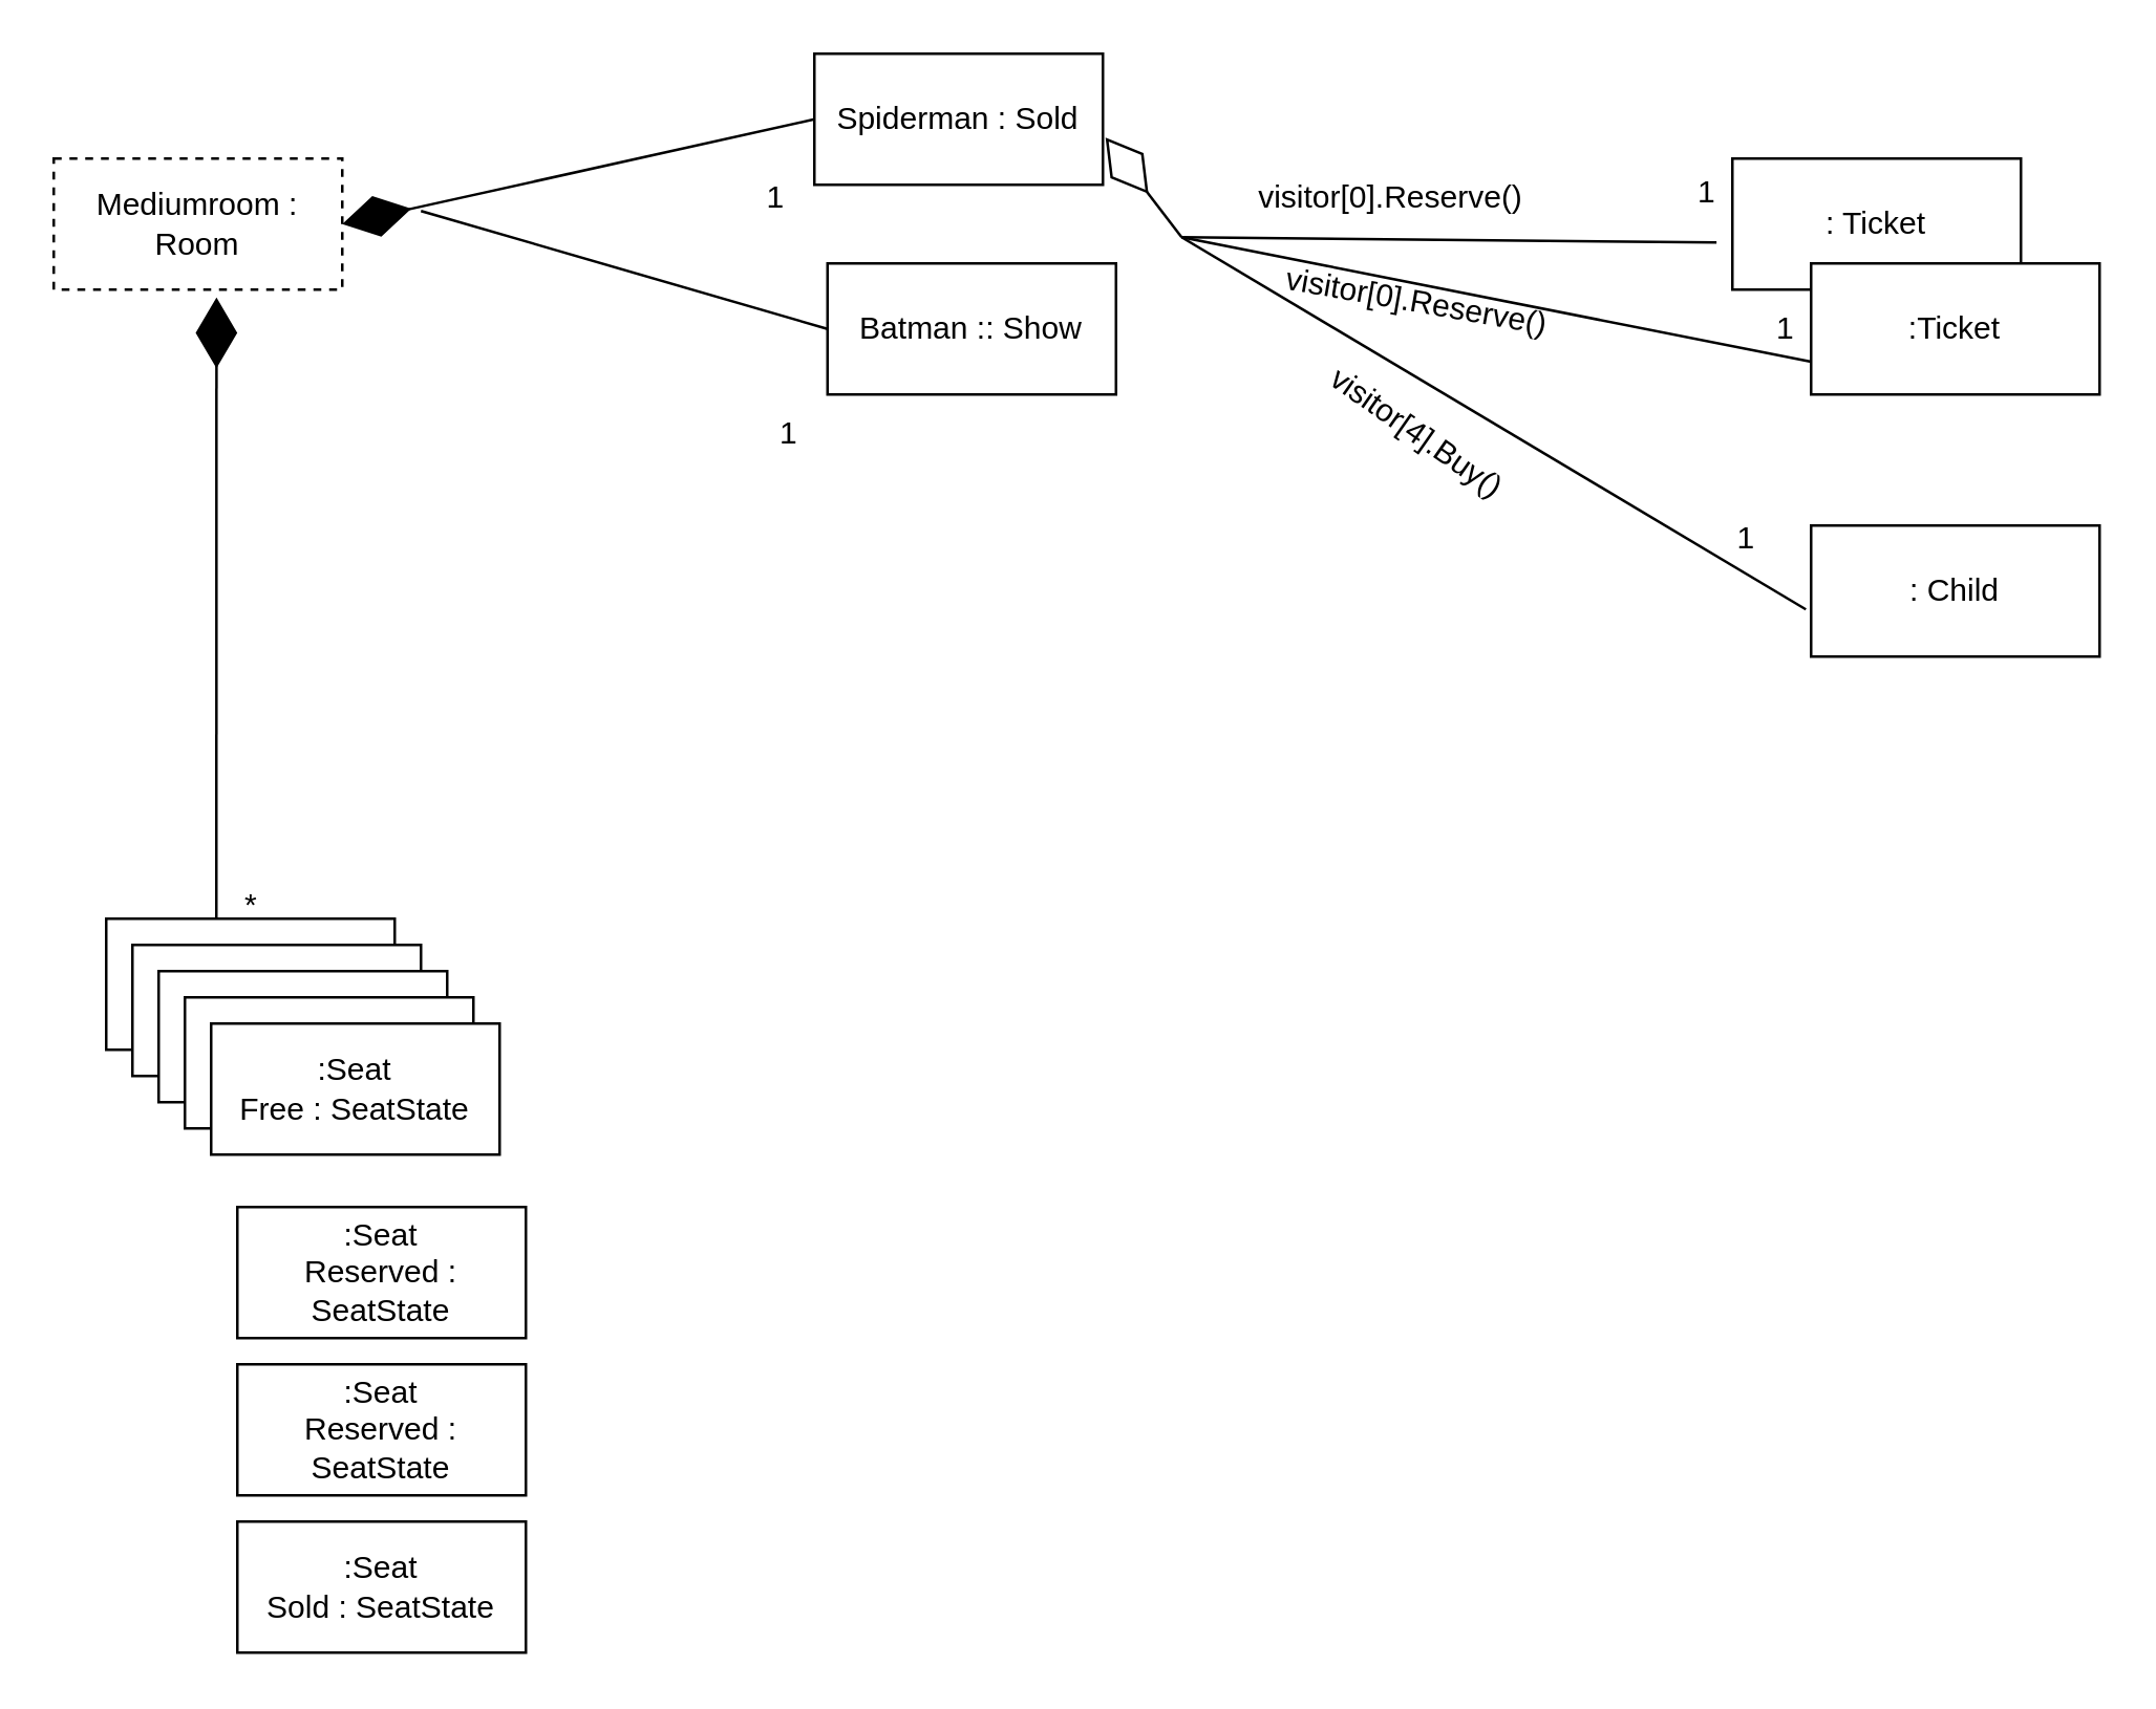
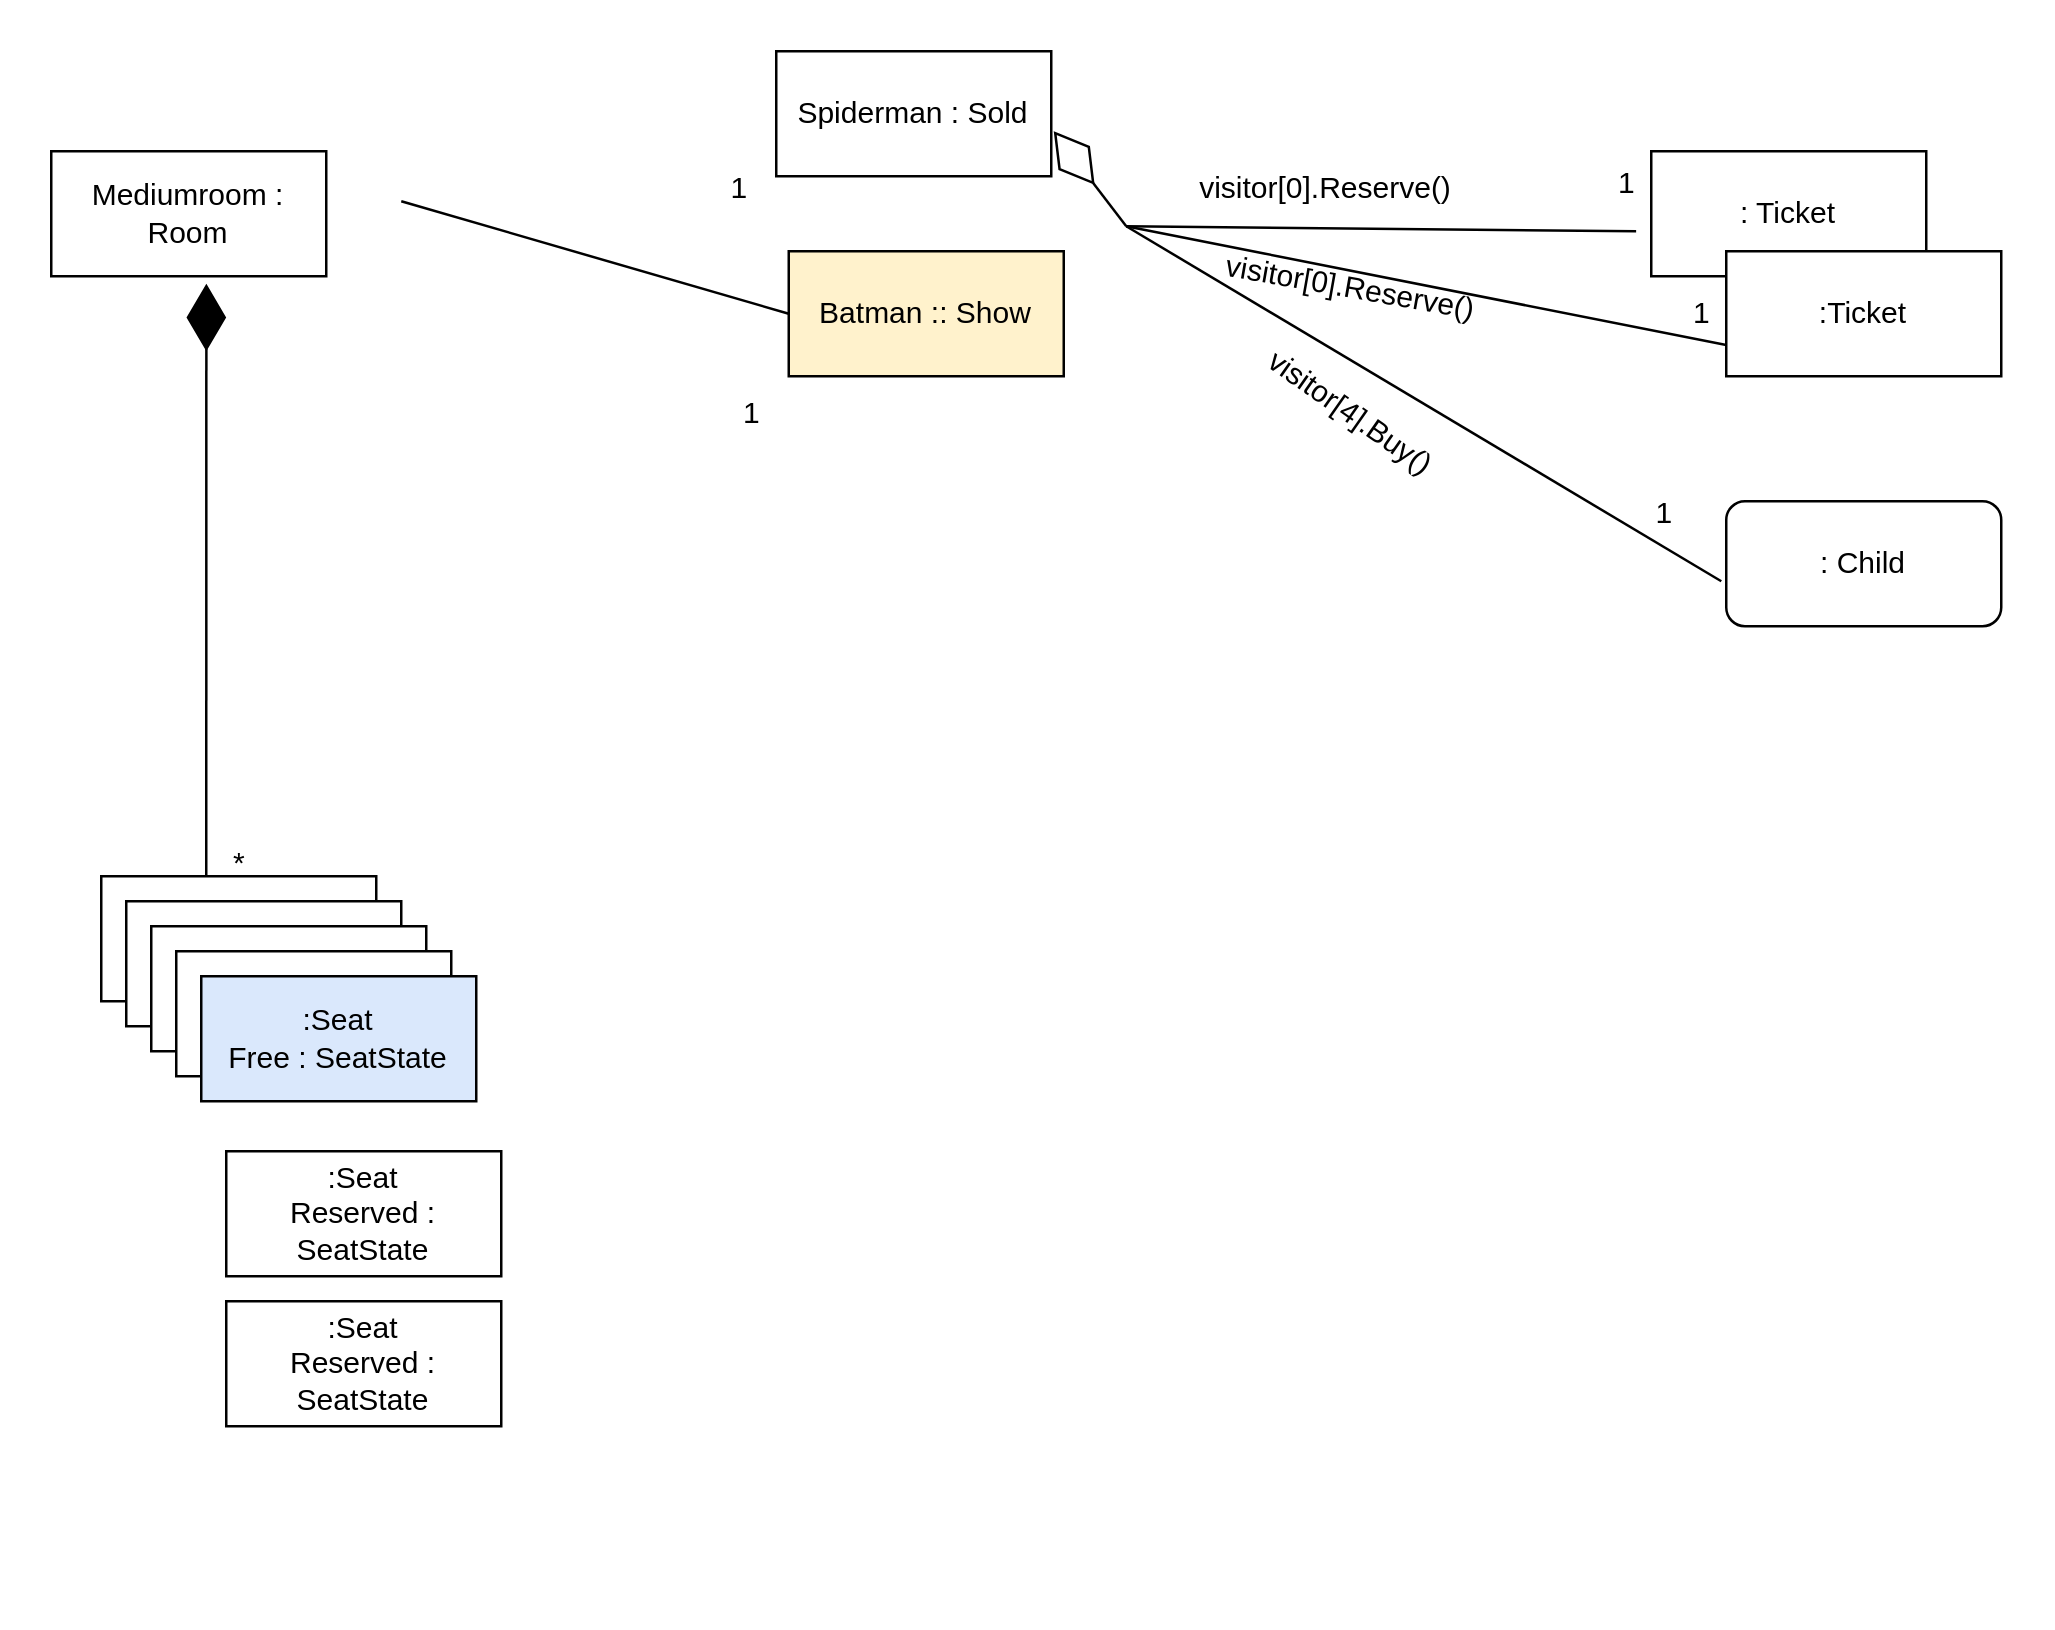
  <mxCell id="0" />
  <mxCell id="1" parent="0" />
- <mxCell id="2" value="Mediumroom : Room" style="html=1;whiteSpace=wrap;dashed=1;" vertex="1" parent="1"><mxGeometry x="20" y="60" width="110" height="50" as="geometry" /></mxCell>
- <mxCell id="3" value="" style="endArrow=diamondThin;endFill=1;endSize=24;html=1;rounded=0;entryX=1;entryY=0.5;entryDx=0;entryDy=0;exitX=0;exitY=0.5;exitDx=0;exitDy=0;" edge="1" parent="1" source="4" target="2"><mxGeometry width="160" relative="1" as="geometry"><mxPoint x="420" y="390" as="sourcePoint" /><mxPoint x="580" y="390" as="targetPoint" /></mxGeometry></mxCell>
+ <mxCell id="2" value="Mediumroom : Room" style="html=1;whiteSpace=wrap;" vertex="1" parent="1"><mxGeometry x="20" y="60" width="110" height="50" as="geometry" /></mxCell>
  <mxCell id="4" value="Spiderman : Sold" style="html=1;whiteSpace=wrap;" vertex="1" parent="1"><mxGeometry x="310" y="20" width="110" height="50" as="geometry" /></mxCell>
- <mxCell id="5" value="Batman :: Show" style="html=1;whiteSpace=wrap;" vertex="1" parent="1"><mxGeometry x="315" y="100" width="110" height="50" as="geometry" /></mxCell>
+ <mxCell id="5" value="Batman :: Show" style="html=1;whiteSpace=wrap;fillColor=#fff2cc;" vertex="1" parent="1"><mxGeometry x="315" y="100" width="110" height="50" as="geometry" /></mxCell>
  <mxCell id="6" value="" style="endArrow=none;html=1;rounded=0;entryX=0;entryY=0.5;entryDx=0;entryDy=0;" edge="1" parent="1" target="5"><mxGeometry width="50" height="50" relative="1" as="geometry"><mxPoint x="160" y="80" as="sourcePoint" /><mxPoint x="520" y="370" as="targetPoint" /><Array as="points" /></mxGeometry></mxCell>
  <mxCell id="7" value="1" style="text;html=1;align=center;verticalAlign=middle;resizable=0;points=[];autosize=1;strokeColor=none;fillColor=none;" vertex="1" parent="1"><mxGeometry x="285" y="150" width="30" height="30" as="geometry" /></mxCell>
  <mxCell id="8" value="1" style="text;html=1;align=center;verticalAlign=middle;resizable=0;points=[];autosize=1;strokeColor=none;fillColor=none;" vertex="1" parent="1"><mxGeometry x="280" y="60" width="30" height="30" as="geometry" /></mxCell>
  <mxCell id="9" value=": Ticket" style="html=1;whiteSpace=wrap;" vertex="1" parent="1"><mxGeometry x="660" y="60" width="110" height="50" as="geometry" /></mxCell>
  <mxCell id="10" value=":Ticket" style="html=1;whiteSpace=wrap;" vertex="1" parent="1"><mxGeometry x="690" y="100" width="110" height="50" as="geometry" /></mxCell>
- <mxCell id="11" value=": Child" style="html=1;whiteSpace=wrap;" vertex="1" parent="1"><mxGeometry x="690" y="200" width="110" height="50" as="geometry" /></mxCell>
+ <mxCell id="11" value=": Child" style="html=1;whiteSpace=wrap;rounded=1;" vertex="1" parent="1"><mxGeometry x="690" y="200" width="110" height="50" as="geometry" /></mxCell>
  <mxCell id="12" value="" style="endArrow=none;html=1;rounded=0;entryX=0;entryY=0.75;entryDx=0;entryDy=0;" edge="1" parent="1" target="10"><mxGeometry width="50" height="50" relative="1" as="geometry"><mxPoint x="450" y="90" as="sourcePoint" /><mxPoint x="510" y="220" as="targetPoint" /></mxGeometry></mxCell>
  <mxCell id="13" value="" style="endArrow=none;html=1;rounded=0;entryX=-0.018;entryY=0.64;entryDx=0;entryDy=0;entryPerimeter=0;" edge="1" parent="1" target="11"><mxGeometry width="50" height="50" relative="1" as="geometry"><mxPoint x="450" y="90" as="sourcePoint" /><mxPoint x="610" y="170" as="targetPoint" /></mxGeometry></mxCell>
  <mxCell id="14" value="visitor[0].Reserve()" style="text;html=1;strokeColor=none;fillColor=none;align=center;verticalAlign=middle;whiteSpace=wrap;rounded=0;" vertex="1" parent="1"><mxGeometry x="500" y="60" width="60" height="30" as="geometry" /></mxCell>
  <mxCell id="15" value="visitor[0].Reserve()" style="text;html=1;strokeColor=none;fillColor=none;align=center;verticalAlign=middle;whiteSpace=wrap;rounded=0;rotation=10;" vertex="1" parent="1"><mxGeometry x="510" y="100" width="60" height="30" as="geometry" /></mxCell>
  <mxCell id="16" value="1" style="text;html=1;align=center;verticalAlign=middle;resizable=0;points=[];autosize=1;strokeColor=none;fillColor=none;" vertex="1" parent="1"><mxGeometry x="635" y="58" width="30" height="30" as="geometry" /></mxCell>
  <mxCell id="17" value="1" style="text;html=1;align=center;verticalAlign=middle;resizable=0;points=[];autosize=1;strokeColor=none;fillColor=none;" vertex="1" parent="1"><mxGeometry x="665" y="110" width="30" height="30" as="geometry" /></mxCell>
  <mxCell id="18" value="visitor[4].Buy()" style="text;html=1;strokeColor=none;fillColor=none;align=center;verticalAlign=middle;whiteSpace=wrap;rounded=0;rotation=35;" vertex="1" parent="1"><mxGeometry x="510" y="150" width="60" height="30" as="geometry" /></mxCell>
  <mxCell id="19" value="" style="endArrow=none;html=1;rounded=0;entryX=-0.055;entryY=0.64;entryDx=0;entryDy=0;entryPerimeter=0;" edge="1" parent="1" target="9"><mxGeometry width="50" height="50" relative="1" as="geometry"><mxPoint x="450" y="90" as="sourcePoint" /><mxPoint x="510" y="220" as="targetPoint" /></mxGeometry></mxCell>
  <mxCell id="20" value="" style="endArrow=diamondThin;endFill=0;endSize=24;html=1;rounded=0;entryX=1.009;entryY=0.64;entryDx=0;entryDy=0;entryPerimeter=0;" edge="1" parent="1" target="4"><mxGeometry width="160" relative="1" as="geometry"><mxPoint x="450" y="90" as="sourcePoint" /><mxPoint x="570" y="250" as="targetPoint" /></mxGeometry></mxCell>
  <mxCell id="21" value="1" style="text;html=1;align=center;verticalAlign=middle;resizable=0;points=[];autosize=1;strokeColor=none;fillColor=none;" vertex="1" parent="1"><mxGeometry x="650" y="190" width="30" height="30" as="geometry" /></mxCell>
  <mxCell id="22" value="" style="endArrow=diamondThin;endFill=1;endSize=24;html=1;rounded=0;entryX=0.564;entryY=1.06;entryDx=0;entryDy=0;entryPerimeter=0;" edge="1" parent="1" target="2"><mxGeometry width="160" relative="1" as="geometry"><mxPoint x="82" y="350" as="sourcePoint" /><mxPoint x="570" y="250" as="targetPoint" /></mxGeometry></mxCell>
  <mxCell id="23" value=":Seat" style="html=1;whiteSpace=wrap;" vertex="1" parent="1"><mxGeometry x="40" y="350" width="110" height="50" as="geometry" /></mxCell>
  <mxCell id="24" value=":Seat" style="html=1;whiteSpace=wrap;" vertex="1" parent="1"><mxGeometry x="50" y="360" width="110" height="50" as="geometry" /></mxCell>
  <mxCell id="25" value=":Seat" style="html=1;whiteSpace=wrap;" vertex="1" parent="1"><mxGeometry x="60" y="370" width="110" height="50" as="geometry" /></mxCell>
  <mxCell id="26" value=":Seat" style="html=1;whiteSpace=wrap;" vertex="1" parent="1"><mxGeometry x="70" y="380" width="110" height="50" as="geometry" /></mxCell>
- <mxCell id="27" value=":Seat&lt;br&gt;Free : SeatState" style="html=1;whiteSpace=wrap;" vertex="1" parent="1"><mxGeometry x="80" y="390" width="110" height="50" as="geometry" /></mxCell>
+ <mxCell id="27" value=":Seat&lt;br&gt;Free : SeatState" style="html=1;whiteSpace=wrap;fillColor=#dae8fc;" vertex="1" parent="1"><mxGeometry x="80" y="390" width="110" height="50" as="geometry" /></mxCell>
  <mxCell id="28" value=":Seat&lt;br&gt;Reserved : SeatState" style="html=1;whiteSpace=wrap;" vertex="1" parent="1"><mxGeometry x="90" y="460" width="110" height="50" as="geometry" /></mxCell>
  <mxCell id="29" value="*" style="text;html=1;align=center;verticalAlign=middle;resizable=0;points=[];autosize=1;strokeColor=none;fillColor=none;" vertex="1" parent="1"><mxGeometry x="80" y="330" width="30" height="30" as="geometry" /></mxCell>
- <mxCell id="30" value="&lt;div&gt;:Seat&lt;/div&gt;Sold : SeatState" style="html=1;whiteSpace=wrap;" vertex="1" parent="1"><mxGeometry x="90" y="580" width="110" height="50" as="geometry" /></mxCell>
  <mxCell id="31" value=":Seat&lt;br&gt;Reserved : SeatState" style="html=1;whiteSpace=wrap;" vertex="1" parent="1"><mxGeometry x="90" y="520" width="110" height="50" as="geometry" /></mxCell>
